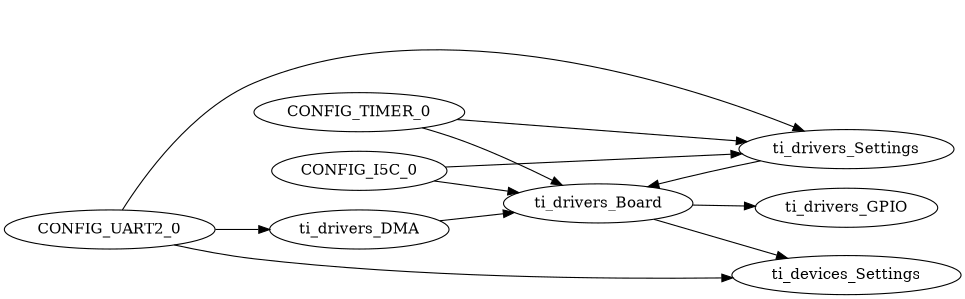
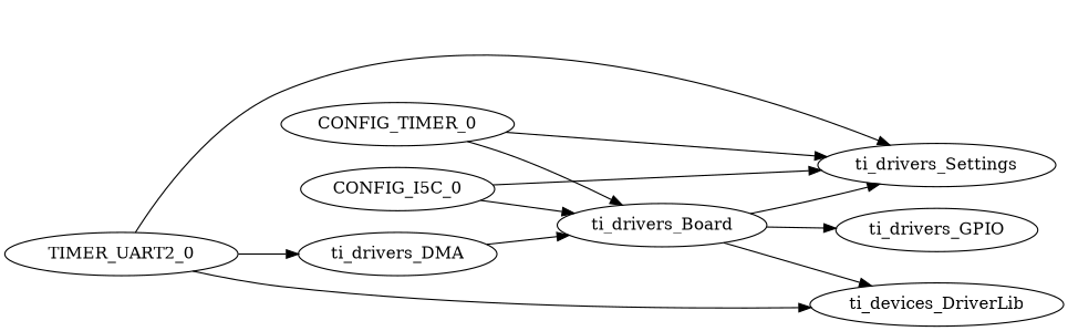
  digraph {
    rankdir=LR
    ti_drivers_Board
    ti_drivers_GPIO
-   ti_devices_DriverLib [label=ti_devices_Settings]
+   ti_devices_DriverLib
    ti_drivers_DMA
    n5 [label=CONFIG_I5C_0]
    n6 [label=ti_drivers_Settings]
    CONFIG_TIMER_0
-   CONFIG_UART2_0
+   CONFIG_UART2_0 [label=TIMER_UART2_0]
    ti_drivers_Board -> ti_drivers_GPIO
    ti_drivers_Board -> ti_devices_DriverLib
    ti_drivers_DMA -> ti_drivers_Board
    n5 -> ti_drivers_Board
    n5 -> n6
-   n6 -> ti_drivers_Board
+   ti_drivers_Board -> n6
    CONFIG_TIMER_0 -> ti_drivers_Board
    CONFIG_TIMER_0 -> n6
    CONFIG_UART2_0 -> ti_devices_DriverLib
    CONFIG_UART2_0 -> ti_drivers_DMA
    CONFIG_UART2_0 -> n6
  }
